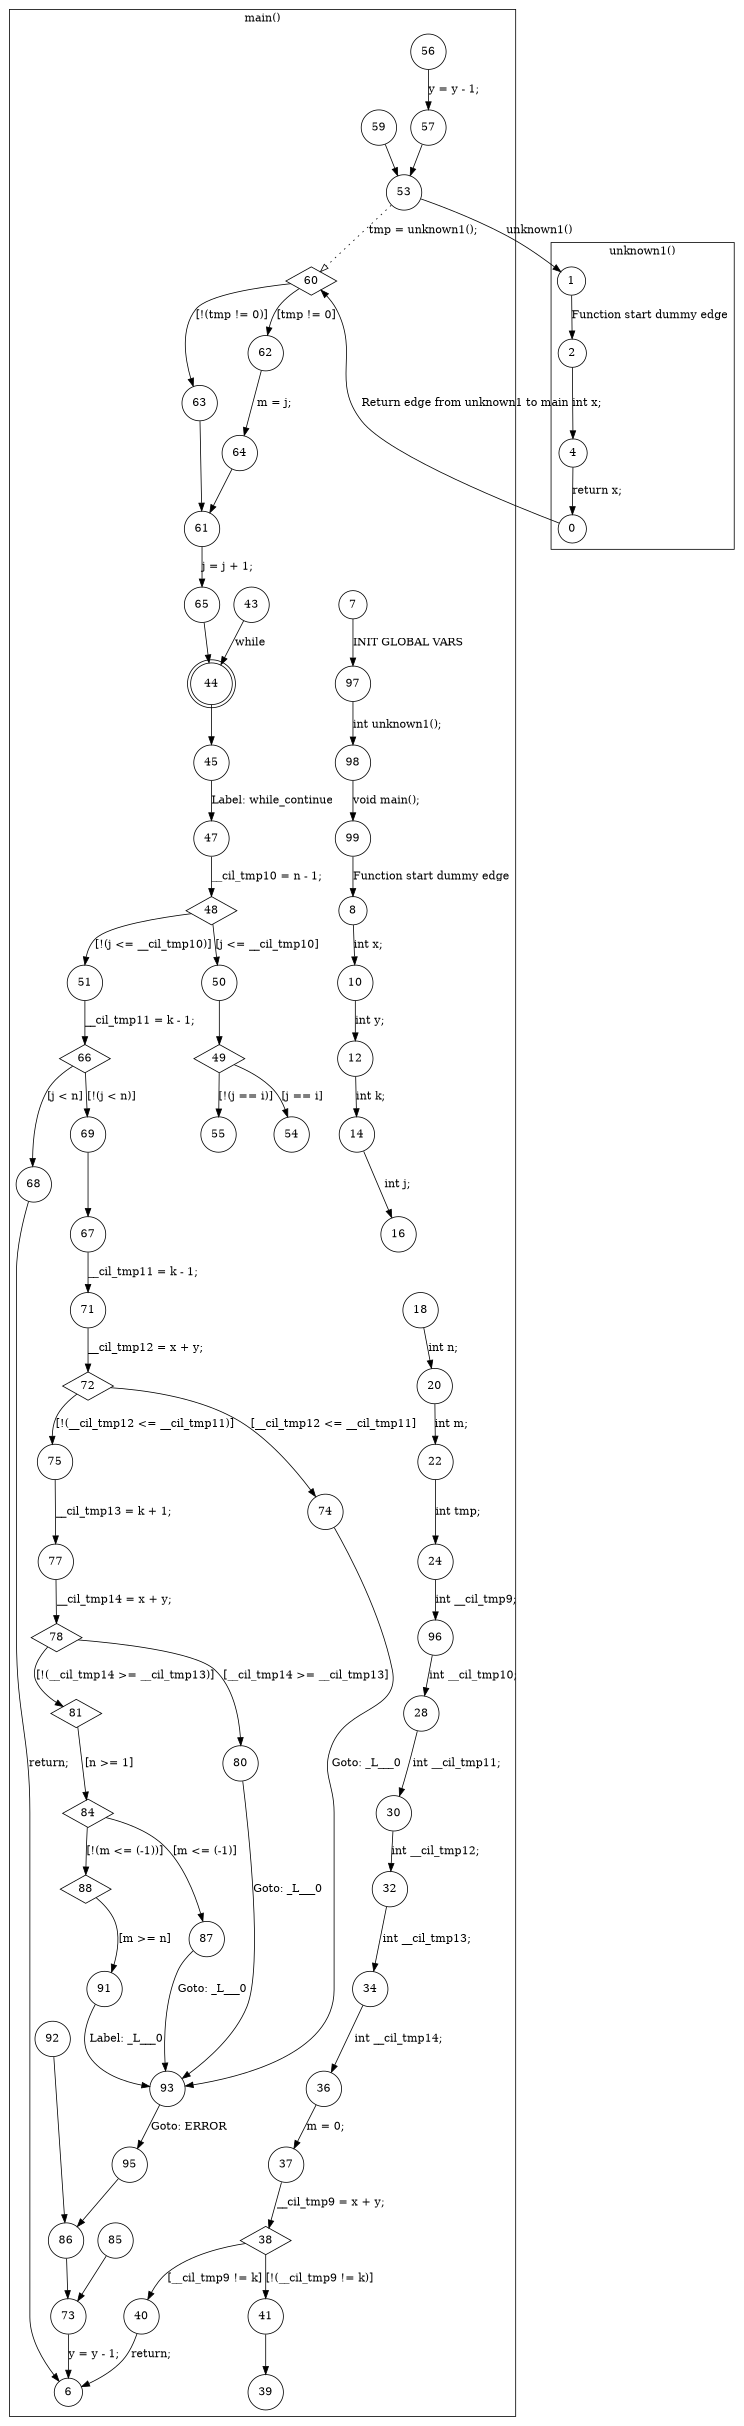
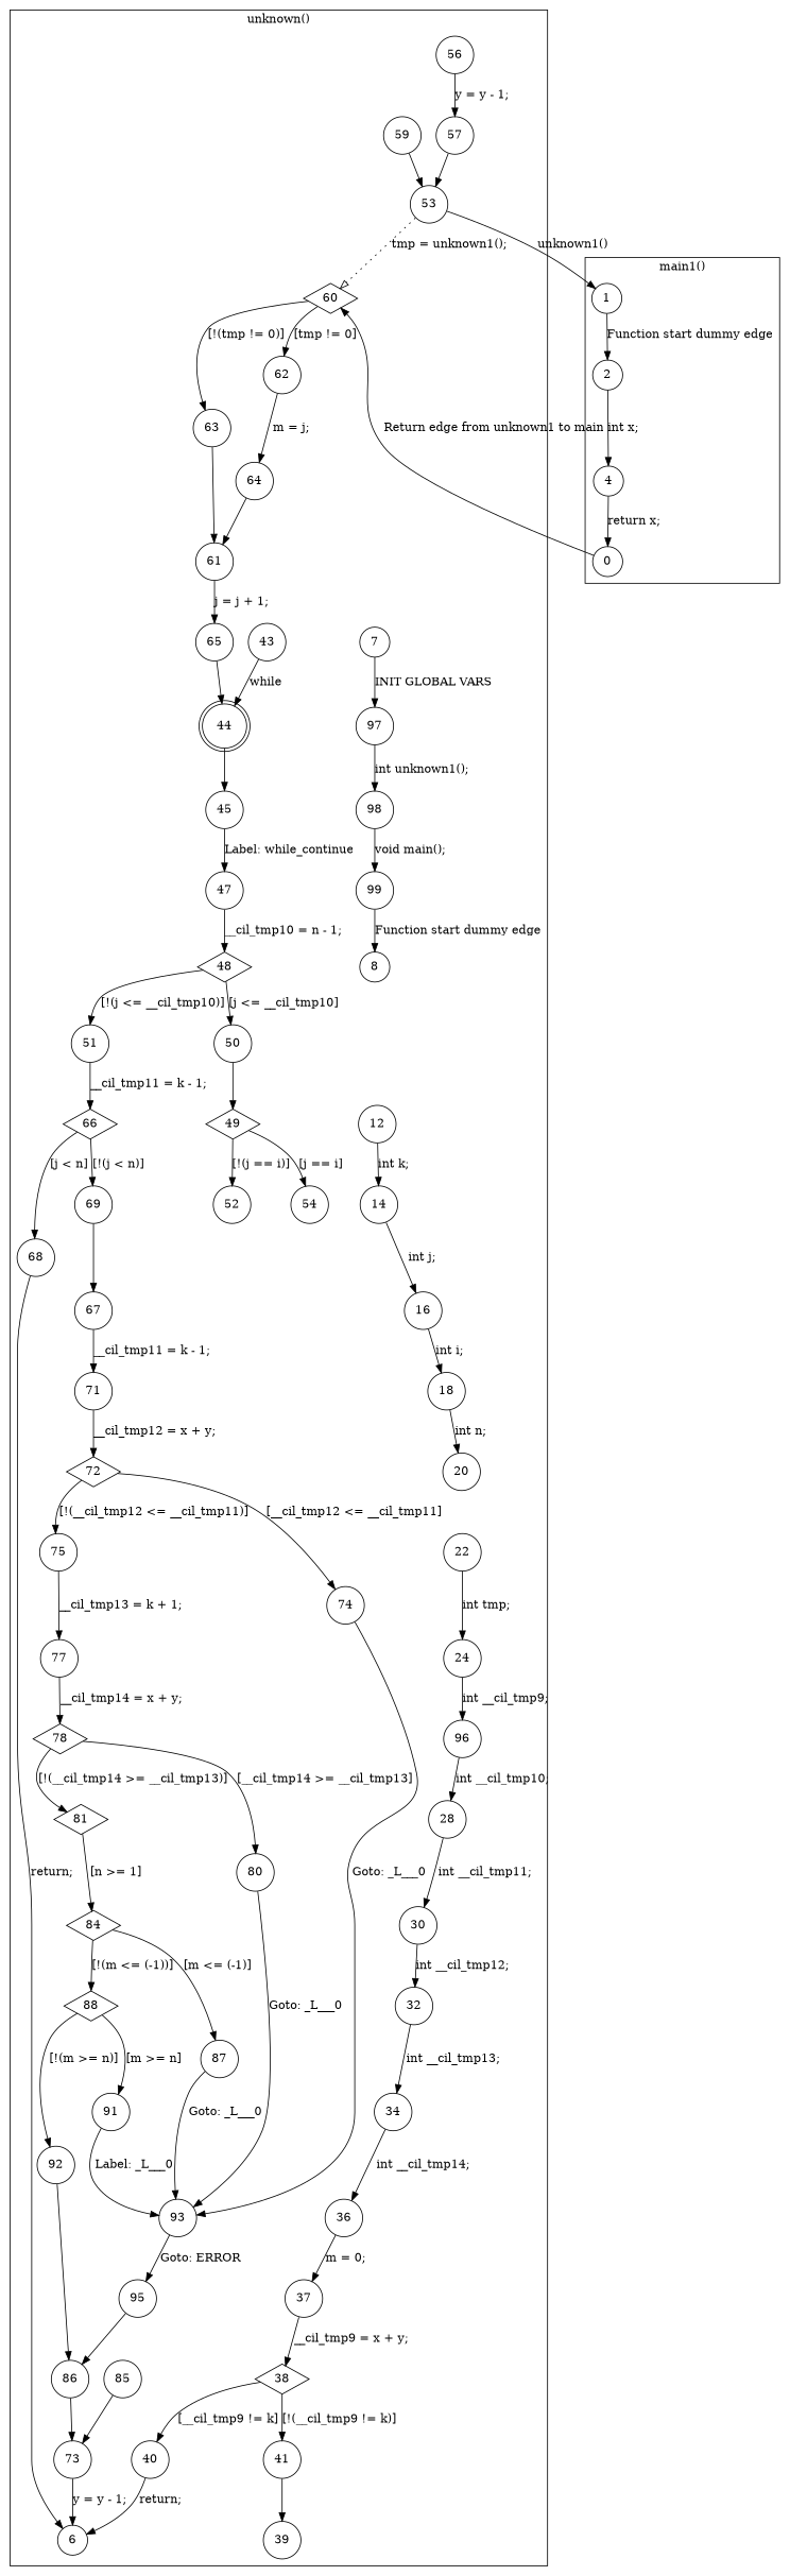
  digraph {
    node [shape=circle]
    1
    2
    4
    0
    38 [shape=diamond]
    41
    40
    44 [shape=doublecircle]
    45
    48 [shape=diamond]
    51
    50
    49 [shape=diamond]
-   55
+   55 [label=52]
    54
    60 [shape=diamond]
    63
    62
    66 [shape=diamond]
    69
    68
    72 [shape=diamond]
    75
    74
    78 [shape=diamond]
    81 [shape=diamond]
    80
    84 [shape=diamond]
    85
    88 [shape=diamond]
    87
    92
    91
    7
    97
    98
    99
    8
-   10
    12
    14
    16
    18
    20
    22
    24
    n47 [label=96]
    28
    30
    32
    34
    36
    37
    39
    6
    43
    47
    56
    57
    53
    61
    64
    65
    59
    67
    71
    77
    93
    95
    86
    73
    subgraph cluster_1 {
-     label="unknown1()"
+     label="main1()"
      1
      2
      4
      0
    }
    subgraph cluster_2 {
-     label="main()"
+     label="unknown()"
      38
      41
      40
      44
      45
      48
      51
      50
      49
      55
      54
      60
      63
      62
      66
      69
      68
      72
      75
      74
      78
      81
      80
      84
      85
      88
      87
      92
      91
      7
      97
      98
      99
      8
-     10
      12
      14
      16
      18
      20
      22
      24
      n47
      28
      30
      32
      34
      36
      37
      39
      6
      43
      47
      56
      57
      53
      61
      64
      65
      59
      67
      71
      77
      93
      95
      86
      73
    }
    1 -> 2 [label="Function start dummy edge"]
    2 -> 4 [label="int x;"]
    4 -> 0 [label="return x;"]
    0 -> 60 [label="Return edge from unknown1 to main"]
    38 -> 41 [label="[!(__cil_tmp9 != k)]"]
    38 -> 40 [label="[__cil_tmp9 != k]"]
    41 -> 39
    40 -> 6 [label="return;"]
    44 -> 45
    45 -> 47 [label="Label: while_continue"]
    48 -> 51 [label="[!(j <= __cil_tmp10)]"]
    48 -> 50 [label="[j <= __cil_tmp10]"]
    51 -> 66 [label="__cil_tmp11 = k - 1;"]
    50 -> 49
    49 -> 55 [label="[!(j == i)]"]
    49 -> 54 [label="[j == i]"]
    60 -> 63 [label="[!(tmp != 0)]"]
    60 -> 62 [label="[tmp != 0]"]
    63 -> 61
    62 -> 64 [label="m = j;"]
    66 -> 69 [label="[!(j < n)]"]
    66 -> 68 [label="[j < n]"]
    69 -> 67
    68 -> 6 [label="return;"]
    72 -> 75 [label="[!(__cil_tmp12 <= __cil_tmp11)]"]
    72 -> 74 [label="[__cil_tmp12 <= __cil_tmp11]"]
    75 -> 77 [label="__cil_tmp13 = k + 1;"]
    74 -> 93 [label="Goto: _L___0"]
    78 -> 81 [label="[!(__cil_tmp14 >= __cil_tmp13)]"]
    78 -> 80 [label="[__cil_tmp14 >= __cil_tmp13]"]
    81 -> 84 [label="[n >= 1]"]
    80 -> 93 [label="Goto: _L___0"]
    84 -> 88 [label="[!(m <= (-1))]"]
    84 -> 87 [label="[m <= (-1)]"]
    85 -> 73
+   88 -> 92 [label="[!(m >= n)]"]
    88 -> 91 [label="[m >= n]"]
    87 -> 93 [label="Goto: _L___0"]
    92 -> 86
    91 -> 93 [label="Label: _L___0"]
    7 -> 97 [label="INIT GLOBAL VARS"]
    97 -> 98 [label="int unknown1();"]
    98 -> 99 [label="void main();"]
    99 -> 8 [label="Function start dummy edge"]
-   8 -> 10 [label="int x;"]
-   10 -> 12 [label="int y;"]
    12 -> 14 [label="int k;"]
    14 -> 16 [label="int j;"]
+   16 -> 18 [label="int i;"]
    18 -> 20 [label="int n;"]
-   20 -> 22 [label="int m;"]
    22 -> 24 [label="int tmp;"]
    24 -> n47 [label="int __cil_tmp9;"]
    n47 -> 28 [label="int __cil_tmp10;"]
    28 -> 30 [label="int __cil_tmp11;"]
    30 -> 32 [label="int __cil_tmp12;"]
    32 -> 34 [label="int __cil_tmp13;"]
    34 -> 36 [label="int __cil_tmp14;"]
    36 -> 37 [label="m = 0;"]
    37 -> 38 [label="__cil_tmp9 = x + y;"]
    43 -> 44 [label=while]
    47 -> 48 [label="__cil_tmp10 = n - 1;"]
    56 -> 57 [label="y = y - 1;"]
    57 -> 53
    53 -> 1 [label="unknown1()"]
    53 -> 60 [arrowhead=empty label="tmp = unknown1();" style=dotted]
    61 -> 65 [label="j = j + 1;"]
    64 -> 61
    65 -> 44
    59 -> 53
    67 -> 71 [label="__cil_tmp11 = k - 1;"]
    71 -> 72 [label="__cil_tmp12 = x + y;"]
    77 -> 78 [label="__cil_tmp14 = x + y;"]
    93 -> 95 [label="Goto: ERROR"]
    95 -> 86
    86 -> 73
    73 -> 6 [label="y = y - 1;"]
  }
